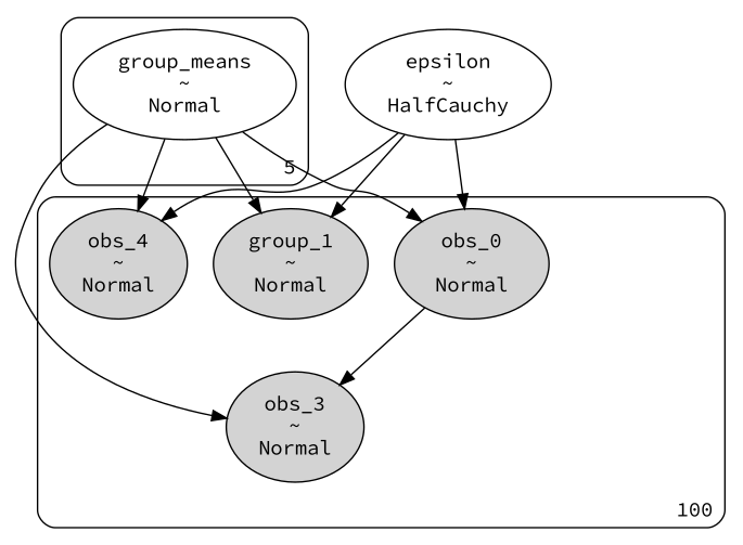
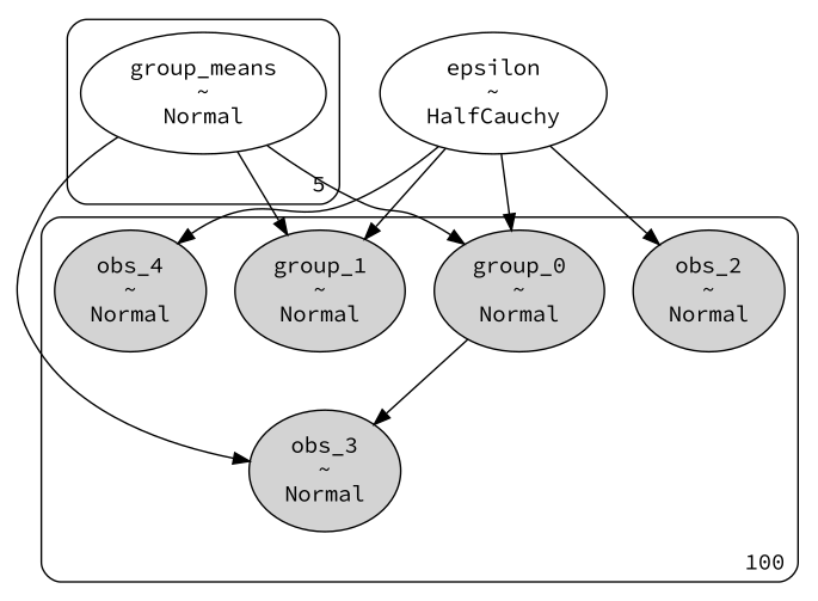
  digraph {
    fontname="Source Code Pro"
    node [fontname="Source Code Pro" shape=ellipse style=filled]
    edge [fontname="Source Code Pro"]
    n1 [label="obs_3\n~\nNormal"]
    n2 [label="obs_4\n~\nNormal"]
+   n3 [label="obs_2\n~\nNormal"]
    n4 [label="group_1\n~\nNormal"]
-   n5 [label="obs_0\n~\nNormal"]
+   n5 [label="group_0\n~\nNormal"]
    n6 [label="group_means\n~\nNormal" style=""]
    n7 [label="epsilon\n~\nHalfCauchy" style=""]
    subgraph cluster_1 {
      label=100
      labeljust=r
      labelloc=b
      style=rounded
      n1
      n2
+     n3
      n4
      n5
    }
    subgraph cluster_2 {
      label=5
      labeljust=r
      labelloc=b
      style=rounded
      n6
    }
    n5 -> n1
    n6 -> n1
-   n6 -> n2
    n6 -> n4
    n6 -> n5
    n7 -> n2
+   n7 -> n3
    n7 -> n4
    n7 -> n5
  }
